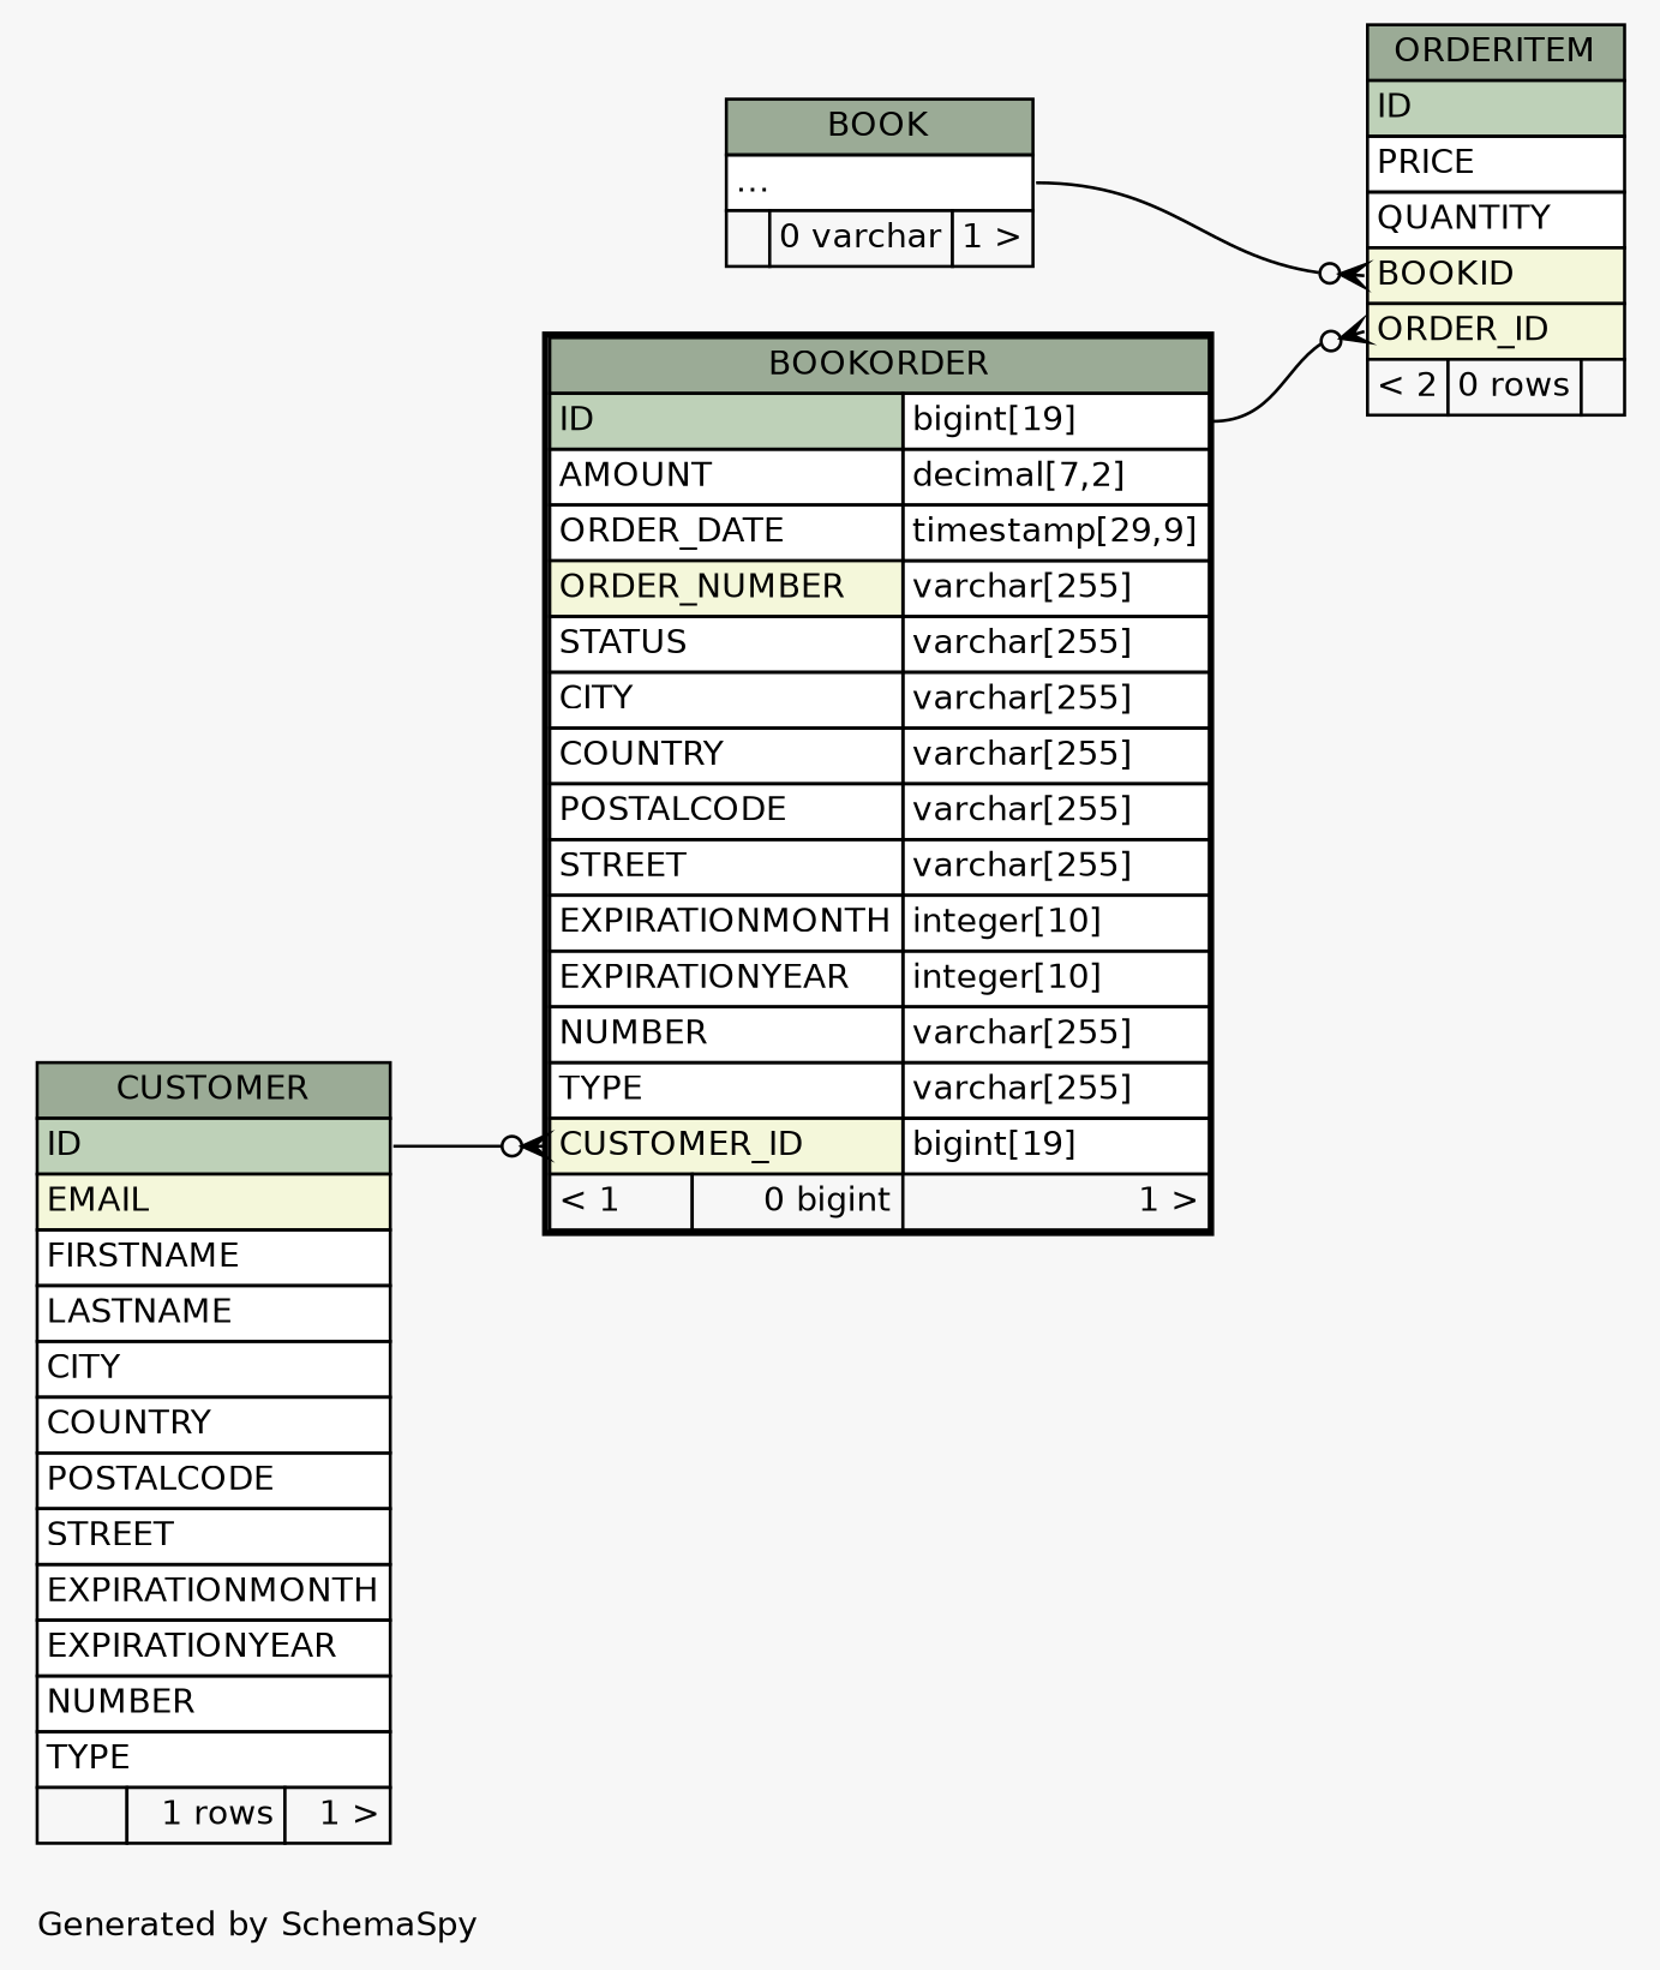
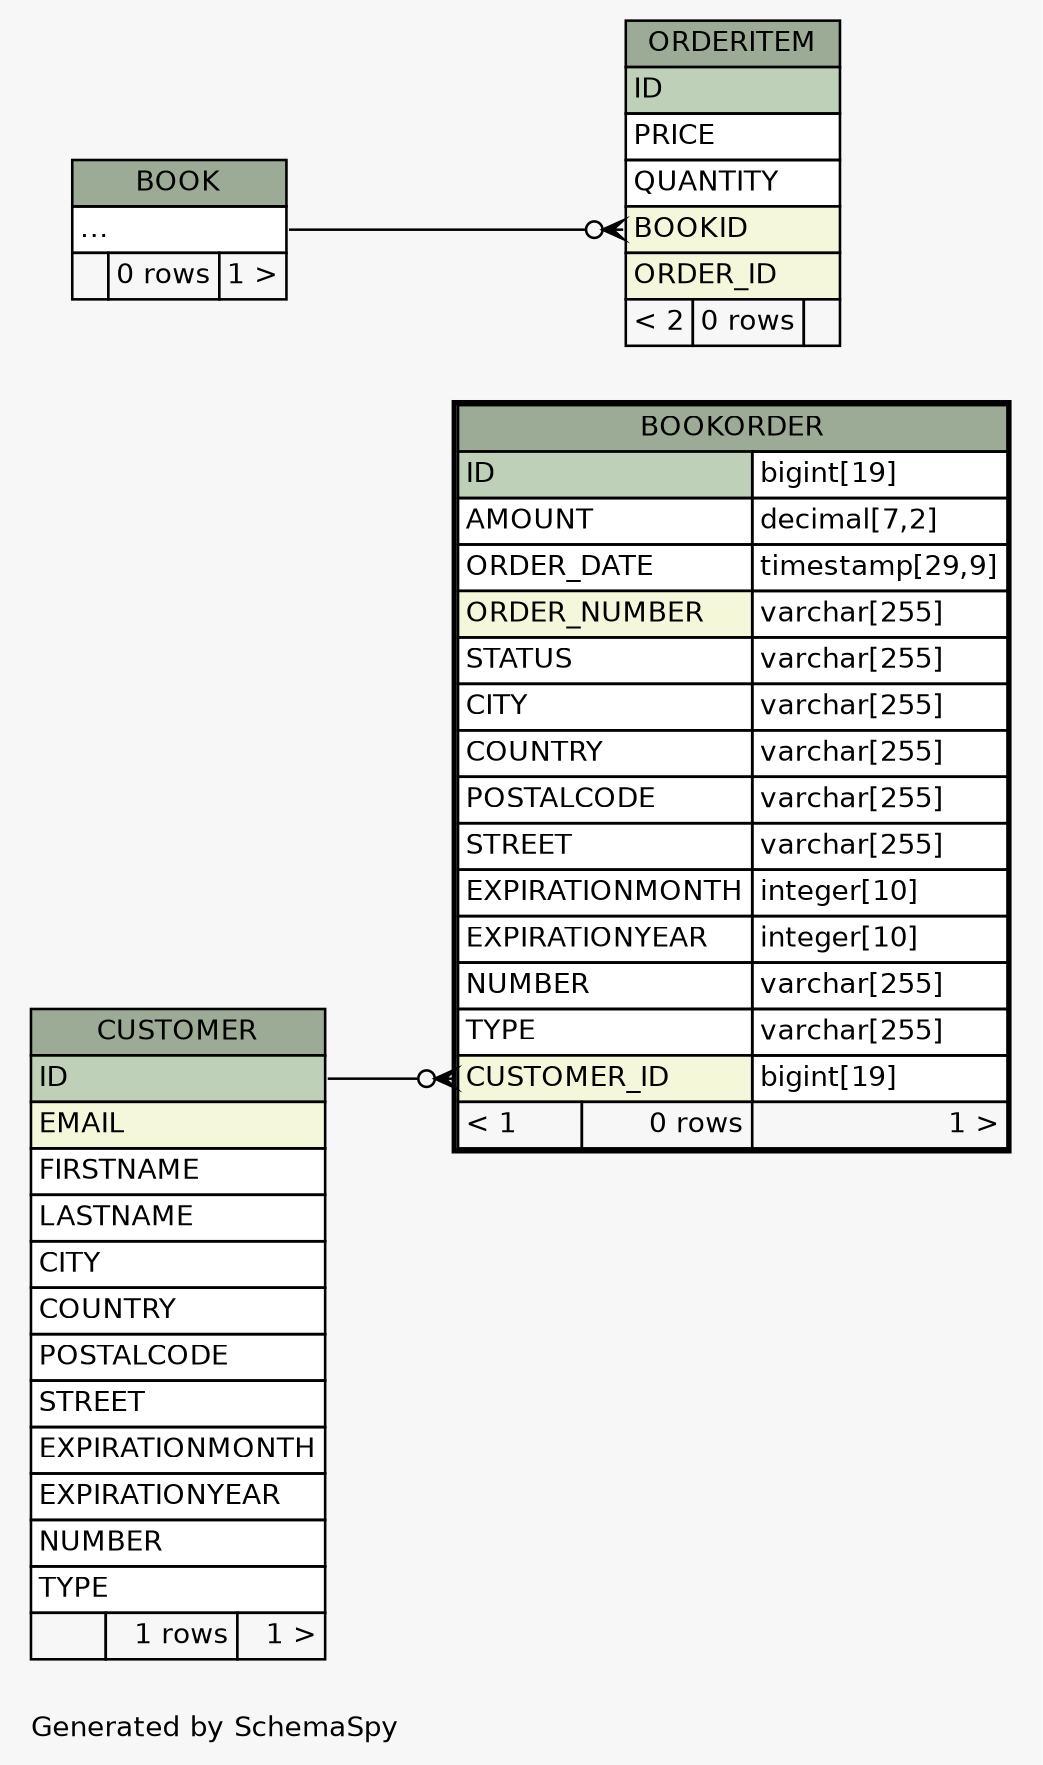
  digraph {
    bgcolor="#f7f7f7"
    fontname=Helvetica
    fontsize=11
    label="\nGenerated by SchemaSpy"
    labeljust=l
    nodesep=0.18
    rankdir=RL
    ranksep=0.46
    node [fontname=Helvetica fontsize=11 shape=plaintext]
    edge [arrowhead=none arrowsize=0.8 arrowtail=crowodot dir=back]
-   n1 [label=<     <TABLE BORDER="2" CELLBORDER="1" CELLSPACING="0" BGCOLOR="#ffffff">       <TR><TD COLSPAN="3" BGCOLOR="#9bab96" ALIGN="CENTER">BOOKORDER</TD></TR>       <TR><TD PORT="ID" COLSPAN="2" BGCOLOR="#bed1b8" ALIGN="LEFT">ID</TD><TD PORT="ID.type" ALIGN="LEFT">bigint[19]</TD></TR>       <TR><TD PORT="AMOUNT" COLSPAN="2" ALIGN="LEFT">AMOUNT</TD><TD PORT="AMOUNT.type" ALIGN="LEFT">decimal[7,2]</TD></TR>       <TR><TD PORT="ORDER_DATE" COLSPAN="2" ALIGN="LEFT">ORDER_DATE</TD><TD PORT="ORDER_DATE.type" ALIGN="LEFT">timestamp[29,9]</TD></TR>       <TR><TD PORT="ORDER_NUMBER" COLSPAN="2" BGCOLOR="#f4f7da" ALIGN="LEFT">ORDER_NUMBER</TD><TD PORT="ORDER_NUMBER.type" ALIGN="LEFT">varchar[255]</TD></TR>       <TR><TD PORT="STATUS" COLSPAN="2" ALIGN="LEFT">STATUS</TD><TD PORT="STATUS.type" ALIGN="LEFT">varchar[255]</TD></TR>       <TR><TD PORT="CITY" COLSPAN="2" ALIGN="LEFT">CITY</TD><TD PORT="CITY.type" ALIGN="LEFT">varchar[255]</TD></TR>       <TR><TD PORT="COUNTRY" COLSPAN="2" ALIGN="LEFT">COUNTRY</TD><TD PORT="COUNTRY.type" ALIGN="LEFT">varchar[255]</TD></TR>       <TR><TD PORT="POSTALCODE" COLSPAN="2" ALIGN="LEFT">POSTALCODE</TD><TD PORT="POSTALCODE.type" ALIGN="LEFT">varchar[255]</TD></TR>       <TR><TD PORT="STREET" COLSPAN="2" ALIGN="LEFT">STREET</TD><TD PORT="STREET.type" ALIGN="LEFT">varchar[255]</TD></TR>       <TR><TD PORT="EXPIRATIONMONTH" COLSPAN="2" ALIGN="LEFT">EXPIRATIONMONTH</TD><TD PORT="EXPIRATIONMONTH.type" ALIGN="LEFT">integer[10]</TD></TR>       <TR><TD PORT="EXPIRATIONYEAR" COLSPAN="2" ALIGN="LEFT">EXPIRATIONYEAR</TD><TD PORT="EXPIRATIONYEAR.type" ALIGN="LEFT">integer[10]</TD></TR>       <TR><TD PORT="NUMBER" COLSPAN="2" ALIGN="LEFT">NUMBER</TD><TD PORT="NUMBER.type" ALIGN="LEFT">varchar[255]</TD></TR>       <TR><TD PORT="TYPE" COLSPAN="2" ALIGN="LEFT">TYPE</TD><TD PORT="TYPE.type" ALIGN="LEFT">varchar[255]</TD></TR>       <TR><TD PORT="CUSTOMER_ID" COLSPAN="2" BGCOLOR="#f4f7da" ALIGN="LEFT">CUSTOMER_ID</TD><TD PORT="CUSTOMER_ID.type" ALIGN="LEFT">bigint[19]</TD></TR>       <TR><TD ALIGN="LEFT" BGCOLOR="#f7f7f7">&lt; 1</TD><TD ALIGN="RIGHT" BGCOLOR="#f7f7f7">0 bigint</TD><TD ALIGN="RIGHT" BGCOLOR="#f7f7f7">1 &gt;</TD></TR>     </TABLE>>]
+   n1 [label=<     <TABLE BORDER="2" CELLBORDER="1" CELLSPACING="0" BGCOLOR="#ffffff">       <TR><TD COLSPAN="3" BGCOLOR="#9bab96" ALIGN="CENTER">BOOKORDER</TD></TR>       <TR><TD PORT="ID" COLSPAN="2" BGCOLOR="#bed1b8" ALIGN="LEFT">ID</TD><TD PORT="ID.type" ALIGN="LEFT">bigint[19]</TD></TR>       <TR><TD PORT="AMOUNT" COLSPAN="2" ALIGN="LEFT">AMOUNT</TD><TD PORT="AMOUNT.type" ALIGN="LEFT">decimal[7,2]</TD></TR>       <TR><TD PORT="ORDER_DATE" COLSPAN="2" ALIGN="LEFT">ORDER_DATE</TD><TD PORT="ORDER_DATE.type" ALIGN="LEFT">timestamp[29,9]</TD></TR>       <TR><TD PORT="ORDER_NUMBER" COLSPAN="2" BGCOLOR="#f4f7da" ALIGN="LEFT">ORDER_NUMBER</TD><TD PORT="ORDER_NUMBER.type" ALIGN="LEFT">varchar[255]</TD></TR>       <TR><TD PORT="STATUS" COLSPAN="2" ALIGN="LEFT">STATUS</TD><TD PORT="STATUS.type" ALIGN="LEFT">varchar[255]</TD></TR>       <TR><TD PORT="CITY" COLSPAN="2" ALIGN="LEFT">CITY</TD><TD PORT="CITY.type" ALIGN="LEFT">varchar[255]</TD></TR>       <TR><TD PORT="COUNTRY" COLSPAN="2" ALIGN="LEFT">COUNTRY</TD><TD PORT="COUNTRY.type" ALIGN="LEFT">varchar[255]</TD></TR>       <TR><TD PORT="POSTALCODE" COLSPAN="2" ALIGN="LEFT">POSTALCODE</TD><TD PORT="POSTALCODE.type" ALIGN="LEFT">varchar[255]</TD></TR>       <TR><TD PORT="STREET" COLSPAN="2" ALIGN="LEFT">STREET</TD><TD PORT="STREET.type" ALIGN="LEFT">varchar[255]</TD></TR>       <TR><TD PORT="EXPIRATIONMONTH" COLSPAN="2" ALIGN="LEFT">EXPIRATIONMONTH</TD><TD PORT="EXPIRATIONMONTH.type" ALIGN="LEFT">integer[10]</TD></TR>       <TR><TD PORT="EXPIRATIONYEAR" COLSPAN="2" ALIGN="LEFT">EXPIRATIONYEAR</TD><TD PORT="EXPIRATIONYEAR.type" ALIGN="LEFT">integer[10]</TD></TR>       <TR><TD PORT="NUMBER" COLSPAN="2" ALIGN="LEFT">NUMBER</TD><TD PORT="NUMBER.type" ALIGN="LEFT">varchar[255]</TD></TR>       <TR><TD PORT="TYPE" COLSPAN="2" ALIGN="LEFT">TYPE</TD><TD PORT="TYPE.type" ALIGN="LEFT">varchar[255]</TD></TR>       <TR><TD PORT="CUSTOMER_ID" COLSPAN="2" BGCOLOR="#f4f7da" ALIGN="LEFT">CUSTOMER_ID</TD><TD PORT="CUSTOMER_ID.type" ALIGN="LEFT">bigint[19]</TD></TR>       <TR><TD ALIGN="LEFT" BGCOLOR="#f7f7f7">&lt; 1</TD><TD ALIGN="RIGHT" BGCOLOR="#f7f7f7">0 rows</TD><TD ALIGN="RIGHT" BGCOLOR="#f7f7f7">1 &gt;</TD></TR>     </TABLE>>]
    n2 [label=<     <TABLE BORDER="0" CELLBORDER="1" CELLSPACING="0" BGCOLOR="#ffffff">       <TR><TD COLSPAN="3" BGCOLOR="#9bab96" ALIGN="CENTER">CUSTOMER</TD></TR>       <TR><TD PORT="ID" COLSPAN="3" BGCOLOR="#bed1b8" ALIGN="LEFT">ID</TD></TR>       <TR><TD PORT="EMAIL" COLSPAN="3" BGCOLOR="#f4f7da" ALIGN="LEFT">EMAIL</TD></TR>       <TR><TD PORT="FIRSTNAME" COLSPAN="3" ALIGN="LEFT">FIRSTNAME</TD></TR>       <TR><TD PORT="LASTNAME" COLSPAN="3" ALIGN="LEFT">LASTNAME</TD></TR>       <TR><TD PORT="CITY" COLSPAN="3" ALIGN="LEFT">CITY</TD></TR>       <TR><TD PORT="COUNTRY" COLSPAN="3" ALIGN="LEFT">COUNTRY</TD></TR>       <TR><TD PORT="POSTALCODE" COLSPAN="3" ALIGN="LEFT">POSTALCODE</TD></TR>       <TR><TD PORT="STREET" COLSPAN="3" ALIGN="LEFT">STREET</TD></TR>       <TR><TD PORT="EXPIRATIONMONTH" COLSPAN="3" ALIGN="LEFT">EXPIRATIONMONTH</TD></TR>       <TR><TD PORT="EXPIRATIONYEAR" COLSPAN="3" ALIGN="LEFT">EXPIRATIONYEAR</TD></TR>       <TR><TD PORT="NUMBER" COLSPAN="3" ALIGN="LEFT">NUMBER</TD></TR>       <TR><TD PORT="TYPE" COLSPAN="3" ALIGN="LEFT">TYPE</TD></TR>       <TR><TD ALIGN="LEFT" BGCOLOR="#f7f7f7">  </TD><TD ALIGN="RIGHT" BGCOLOR="#f7f7f7">1 rows</TD><TD ALIGN="RIGHT" BGCOLOR="#f7f7f7">1 &gt;</TD></TR>     </TABLE>>]
    n3 [label=<     <TABLE BORDER="0" CELLBORDER="1" CELLSPACING="0" BGCOLOR="#ffffff">       <TR><TD COLSPAN="3" BGCOLOR="#9bab96" ALIGN="CENTER">ORDERITEM</TD></TR>       <TR><TD PORT="ID" COLSPAN="3" BGCOLOR="#bed1b8" ALIGN="LEFT">ID</TD></TR>       <TR><TD PORT="PRICE" COLSPAN="3" ALIGN="LEFT">PRICE</TD></TR>       <TR><TD PORT="QUANTITY" COLSPAN="3" ALIGN="LEFT">QUANTITY</TD></TR>       <TR><TD PORT="BOOKID" COLSPAN="3" BGCOLOR="#f4f7da" ALIGN="LEFT">BOOKID</TD></TR>       <TR><TD PORT="ORDER_ID" COLSPAN="3" BGCOLOR="#f4f7da" ALIGN="LEFT">ORDER_ID</TD></TR>       <TR><TD ALIGN="LEFT" BGCOLOR="#f7f7f7">&lt; 2</TD><TD ALIGN="RIGHT" BGCOLOR="#f7f7f7">0 rows</TD><TD ALIGN="RIGHT" BGCOLOR="#f7f7f7">  </TD></TR>     </TABLE>>]
-   n4 [label=<     <TABLE BORDER="0" CELLBORDER="1" CELLSPACING="0" BGCOLOR="#ffffff">       <TR><TD COLSPAN="3" BGCOLOR="#9bab96" ALIGN="CENTER">BOOK</TD></TR>       <TR><TD PORT="elipses" COLSPAN="3" ALIGN="LEFT">...</TD></TR>       <TR><TD ALIGN="LEFT" BGCOLOR="#f7f7f7">  </TD><TD ALIGN="RIGHT" BGCOLOR="#f7f7f7">0 varchar</TD><TD ALIGN="RIGHT" BGCOLOR="#f7f7f7">1 &gt;</TD></TR>     </TABLE>>]
+   n4 [label=<     <TABLE BORDER="0" CELLBORDER="1" CELLSPACING="0" BGCOLOR="#ffffff">       <TR><TD COLSPAN="3" BGCOLOR="#9bab96" ALIGN="CENTER">BOOK</TD></TR>       <TR><TD PORT="elipses" COLSPAN="3" ALIGN="LEFT">...</TD></TR>       <TR><TD ALIGN="LEFT" BGCOLOR="#f7f7f7">  </TD><TD ALIGN="RIGHT" BGCOLOR="#f7f7f7">0 rows</TD><TD ALIGN="RIGHT" BGCOLOR="#f7f7f7">1 &gt;</TD></TR>     </TABLE>>]
    n1 -> n2 [headport="ID:e" tailport="CUSTOMER_ID:w"]
-   n3 -> n1 [headport="ID.type:e" tailport="ORDER_ID:w"]
    n3 -> n4 [headport="elipses:e" tailport="BOOKID:w"]
  }
